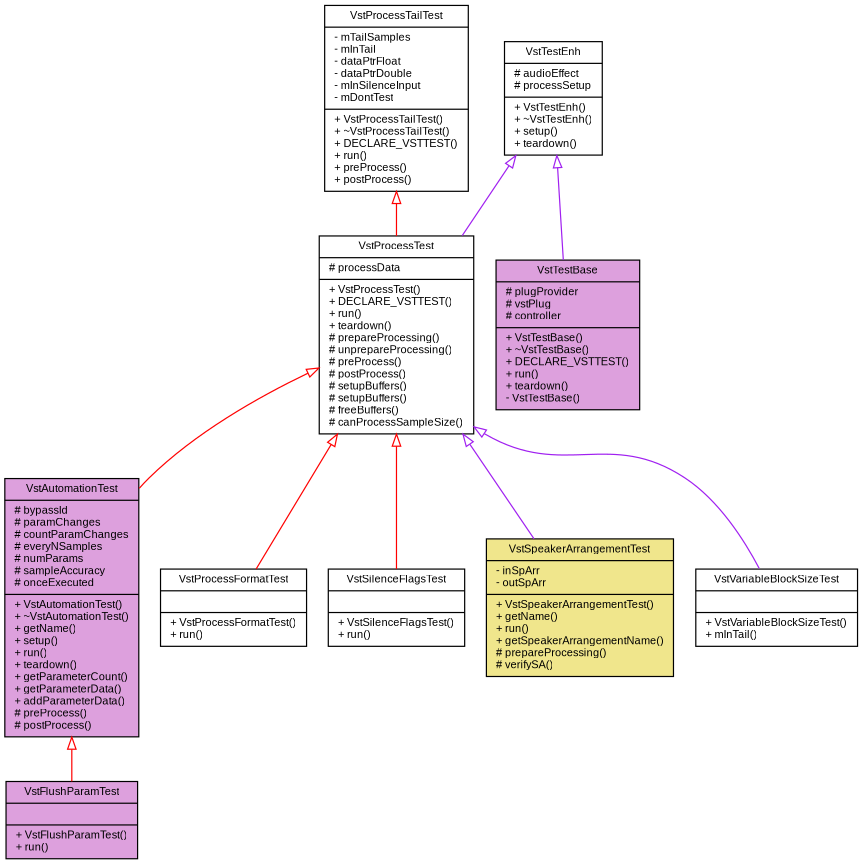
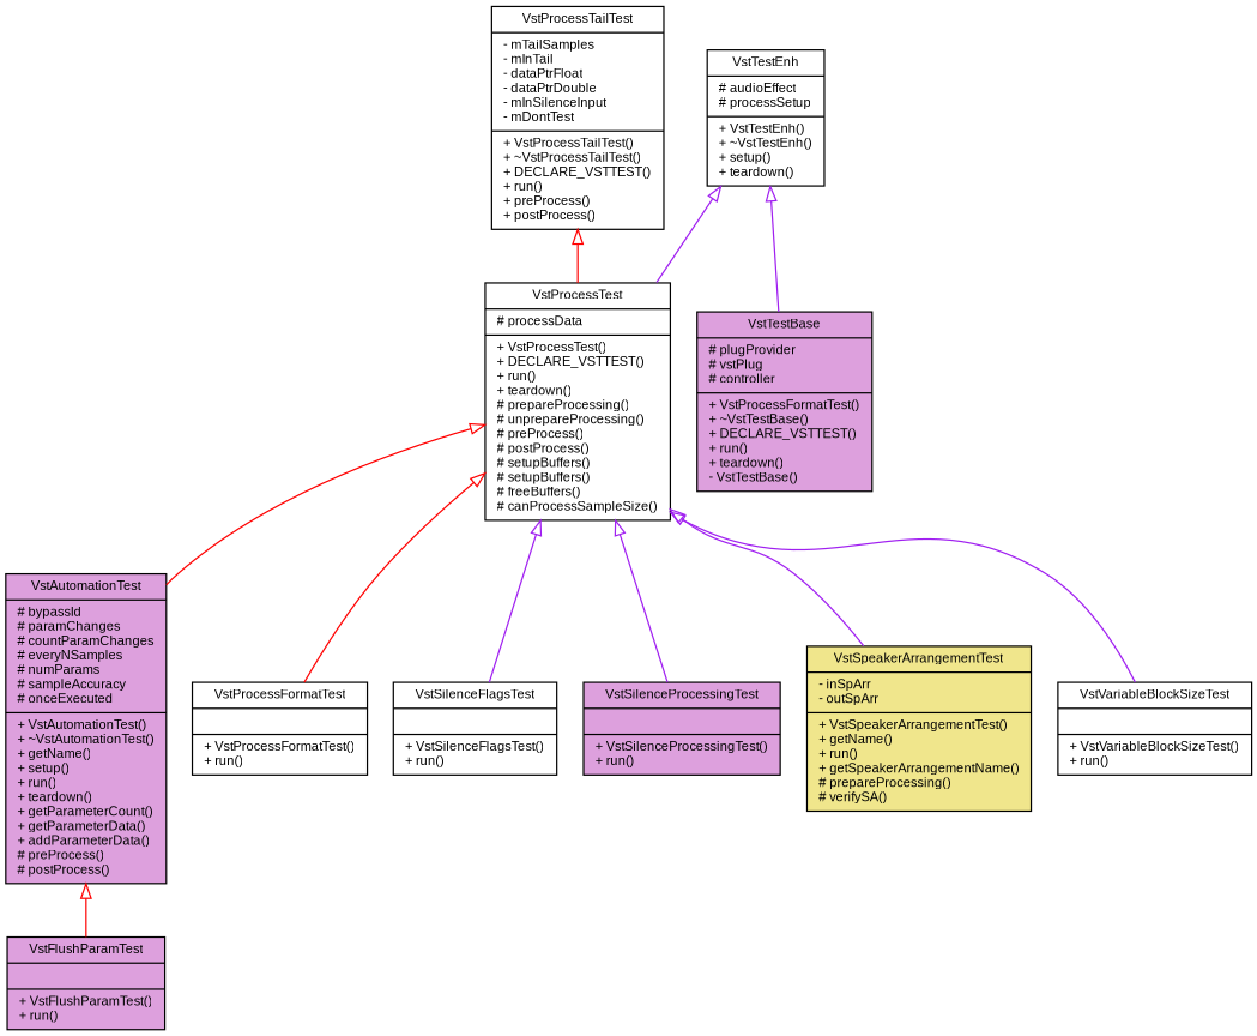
  digraph {
    node [color=black fillcolor=white fontname=Arial fontsize=9 shape=record style=filled]
    edge [arrowtail=empty color=purple dir=back fontname=Arial fontsize=9 labelfontname=Arial labelfontsize=9 style=solid]
    n1 [fontcolor=black height=0.2 label="{VstProcessTest\n|# processData\l|+ VstProcessTest()\l+ DECLARE_VSTTEST()\l+ run()\l+ teardown()\l# prepareProcessing()\l# unprepareProcessing()\l# preProcess()\l# postProcess()\l# setupBuffers()\l# setupBuffers()\l# freeBuffers()\l# canProcessSampleSize()\l}" width=0.4]
    n2 [fillcolor=plum height=0.2 label="{VstAutomationTest\n|# bypassId\l# paramChanges\l# countParamChanges\l# everyNSamples\l# numParams\l# sampleAccuracy\l# onceExecuted\l|+ VstAutomationTest()\l+ ~VstAutomationTest()\l+ getName()\l+ setup()\l+ run()\l+ teardown()\l+ getParameterCount()\l+ getParameterData()\l+ addParameterData()\l# preProcess()\l# postProcess()\l}" width=0.4]
    n3 [height=0.2 label="{VstProcessFormatTest\n||+ VstProcessFormatTest()\l+ run()\l}" width=0.4]
    n4 [height=0.2 label="{VstSilenceFlagsTest\n||+ VstSilenceFlagsTest()\l+ run()\l}" width=0.4]
+   n5 [fillcolor=plum height=0.2 label="{VstSilenceProcessingTest\n||+ VstSilenceProcessingTest()\l+ run()\l}" width=0.4]
    n6 [fillcolor=khaki height=0.2 label="{VstSpeakerArrangementTest\n|- inSpArr\l- outSpArr\l|+ VstSpeakerArrangementTest()\l+ getName()\l+ run()\l+ getSpeakerArrangementName()\l# prepareProcessing()\l# verifySA()\l}" width=0.4]
-   n7 [height=0.2 label="{VstVariableBlockSizeTest\n||+ VstVariableBlockSizeTest()\l+ mInTail()\l}" width=0.4]
+   n7 [height=0.2 label="{VstVariableBlockSizeTest\n||+ VstVariableBlockSizeTest()\l+ run()\l}" width=0.4]
    n8 [fillcolor=plum height=0.2 label="{VstFlushParamTest\n||+ VstFlushParamTest()\l+ run()\l}" width=0.4]
    n9 [height=0.2 label="{VstProcessTailTest\n|- mTailSamples\l- mInTail\l- dataPtrFloat\l- dataPtrDouble\l- mInSilenceInput\l- mDontTest\l|+ VstProcessTailTest()\l+ ~VstProcessTailTest()\l+ DECLARE_VSTTEST()\l+ run()\l+ preProcess()\l+ postProcess()\l}" width=0.4]
    n10 [height=0.2 label="{VstTestEnh\n|# audioEffect\l# processSetup\l|+ VstTestEnh()\l+ ~VstTestEnh()\l+ setup()\l+ teardown()\l}" width=0.4]
-   n11 [fillcolor=plum height=0.2 label="{VstTestBase\n|# plugProvider\l# vstPlug\l# controller\l|+ VstTestBase()\l+ ~VstTestBase()\l+ DECLARE_VSTTEST()\l+ run()\l+ teardown()\l- VstTestBase()\l}" width=0.4]
+   n11 [fillcolor=plum height=0.2 label="{VstTestBase\n|# plugProvider\l# vstPlug\l# controller\l|+ VstProcessFormatTest()\l+ ~VstTestBase()\l+ DECLARE_VSTTEST()\l+ run()\l+ teardown()\l- VstTestBase()\l}" width=0.4]
    n1 -> n2 [color=red]
    n1 -> n3 [color=red]
-   n1 -> n4 [color=red]
+   n1 -> n4
+   n1 -> n5
    n1 -> n6
    n1 -> n7
    n2 -> n8 [color=red]
    n9 -> n1 [color=red]
    n10 -> n1
    n10 -> n11
  }
